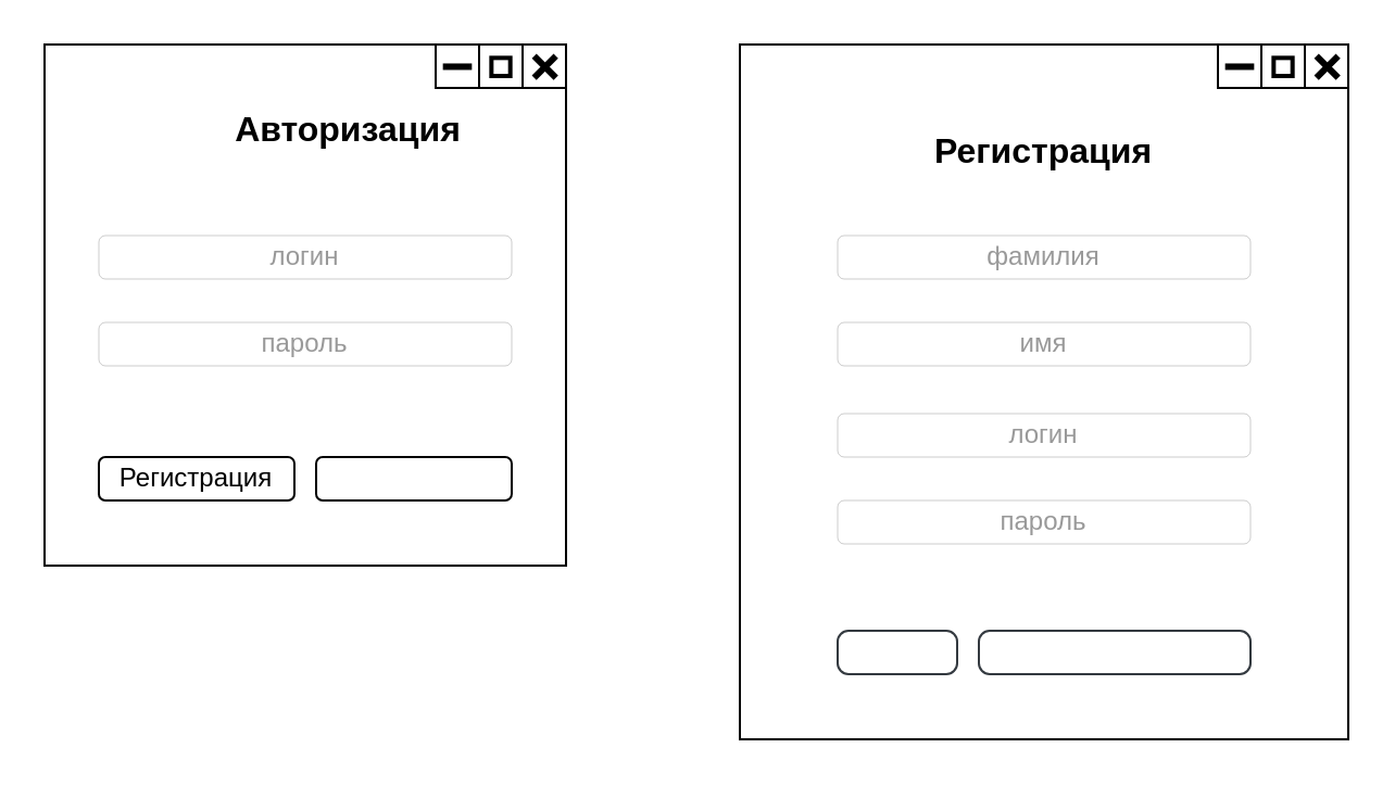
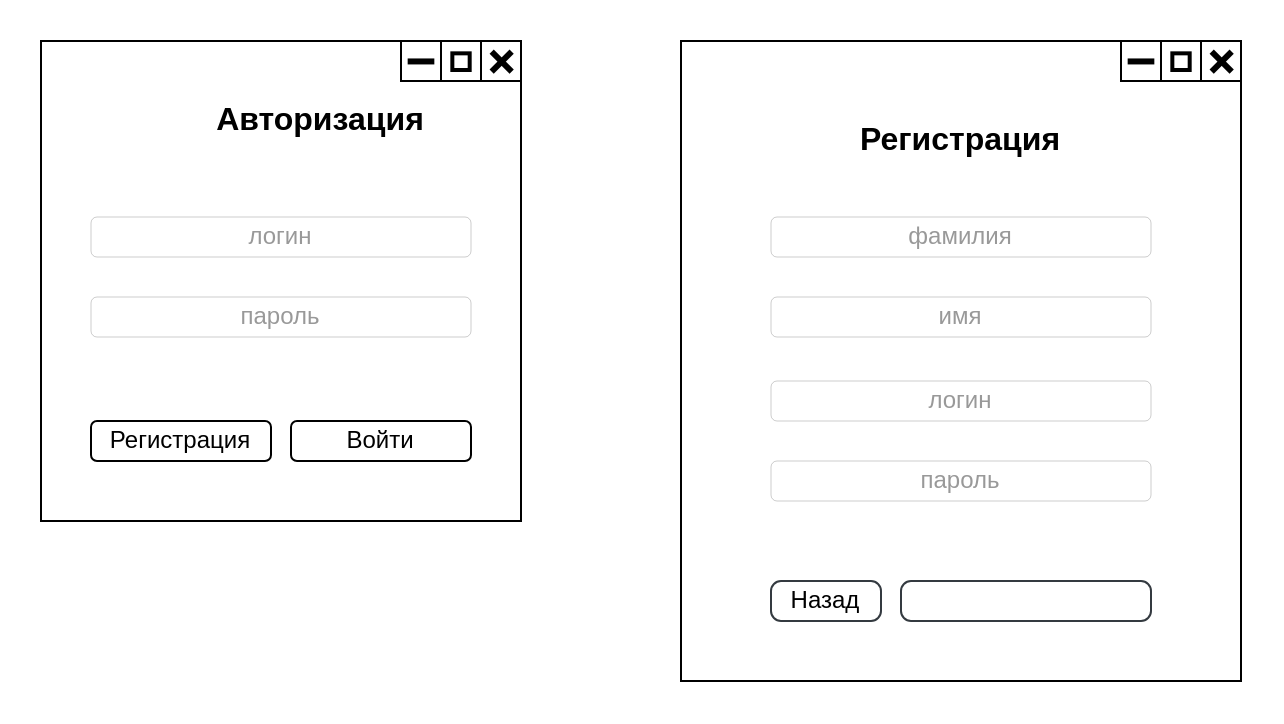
  <mxCell id="0" />
  <mxCell id="1" parent="0" />
  <mxCell id="2" value="" style="rounded=0;whiteSpace=wrap;html=1;" vertex="1" parent="1"><mxGeometry x="20" y="20" width="240" height="240" as="geometry" /></mxCell>
  <mxCell id="3" value="&lt;b&gt;&lt;font style=&quot;font-size: 16px;&quot;&gt;Авторизация&lt;/font&gt;&lt;/b&gt;" style="text;html=1;strokeColor=none;fillColor=none;align=center;verticalAlign=middle;whiteSpace=wrap;rounded=0;" vertex="1" parent="1"><mxGeometry x="100" y="49" width="120" height="20" as="geometry" /></mxCell>
  <mxCell id="4" value="&lt;font color=&quot;#999999&quot;&gt;логин&lt;/font&gt;" style="rounded=1;whiteSpace=wrap;html=1;strokeWidth=0;" vertex="1" parent="1"><mxGeometry x="45" y="108" width="190" height="20" as="geometry" /></mxCell>
  <mxCell id="5" value="&lt;font color=&quot;#999999&quot;&gt;пароль&lt;/font&gt;" style="rounded=1;whiteSpace=wrap;html=1;strokeWidth=0;" vertex="1" parent="1"><mxGeometry x="45" y="148" width="190" height="20" as="geometry" /></mxCell>
  <mxCell id="6" value="" style="group" vertex="1" connectable="0" parent="1"><mxGeometry x="200" y="20" width="60" height="20" as="geometry" /></mxCell>
  <mxCell id="7" value="" style="rounded=0;whiteSpace=wrap;html=1;" vertex="1" parent="6"><mxGeometry width="20.0" height="20" as="geometry" /></mxCell>
  <mxCell id="8" value="" style="rounded=0;whiteSpace=wrap;html=1;" vertex="1" parent="6"><mxGeometry x="20.0" width="20.0" height="20" as="geometry" /></mxCell>
  <mxCell id="9" value="" style="rounded=0;whiteSpace=wrap;html=1;" vertex="1" parent="6"><mxGeometry x="40.0" width="20.0" height="20" as="geometry" /></mxCell>
  <mxCell id="10" value="" style="group" vertex="1" connectable="0" parent="6"><mxGeometry x="45.333" y="5.333" width="10.0" height="10" as="geometry" /></mxCell>
  <mxCell id="11" value="" style="endArrow=none;html=1;rounded=0;strokeWidth=3;strokeColor=#000000;" edge="1" parent="10"><mxGeometry width="50" height="50" relative="1" as="geometry"><mxPoint y="10" as="sourcePoint" /><mxPoint x="10.0" as="targetPoint" /></mxGeometry></mxCell>
  <mxCell id="12" value="" style="endArrow=none;html=1;rounded=0;strokeWidth=3;strokeColor=#000000;" edge="1" parent="10"><mxGeometry width="50" height="50" relative="1" as="geometry"><mxPoint as="sourcePoint" /><mxPoint x="10.0" y="10" as="targetPoint" /></mxGeometry></mxCell>
  <mxCell id="13" value="" style="endArrow=none;html=1;rounded=0;strokeWidth=3;" edge="1" parent="6"><mxGeometry width="50" height="50" relative="1" as="geometry"><mxPoint x="3.333" y="10.22" as="sourcePoint" /><mxPoint x="16.667" y="10.22" as="targetPoint" /></mxGeometry></mxCell>
  <mxCell id="14" value="" style="rounded=0;whiteSpace=wrap;html=1;strokeWidth=2;" vertex="1" parent="6"><mxGeometry x="25.667" y="6.167" width="8.667" height="8.333" as="geometry" /></mxCell>
  <mxCell id="15" value="" style="rounded=0;whiteSpace=wrap;html=1;" vertex="1" parent="1"><mxGeometry x="340" y="20" width="280" height="320" as="geometry" /></mxCell>
  <mxCell id="16" value="" style="group" vertex="1" connectable="0" parent="1"><mxGeometry x="560" y="20" width="60" height="20" as="geometry" /></mxCell>
  <mxCell id="17" value="" style="rounded=0;whiteSpace=wrap;html=1;" vertex="1" parent="16"><mxGeometry width="20.0" height="20" as="geometry" /></mxCell>
  <mxCell id="18" value="" style="rounded=0;whiteSpace=wrap;html=1;" vertex="1" parent="16"><mxGeometry x="20.0" width="20.0" height="20" as="geometry" /></mxCell>
  <mxCell id="19" value="" style="rounded=0;whiteSpace=wrap;html=1;" vertex="1" parent="16"><mxGeometry x="40.0" width="20.0" height="20" as="geometry" /></mxCell>
  <mxCell id="20" value="" style="group" vertex="1" connectable="0" parent="16"><mxGeometry x="45.333" y="5.333" width="10.0" height="10" as="geometry" /></mxCell>
  <mxCell id="21" value="" style="endArrow=none;html=1;rounded=0;strokeWidth=3;strokeColor=#000000;" edge="1" parent="20"><mxGeometry width="50" height="50" relative="1" as="geometry"><mxPoint y="10" as="sourcePoint" /><mxPoint x="10.0" as="targetPoint" /></mxGeometry></mxCell>
  <mxCell id="22" value="" style="endArrow=none;html=1;rounded=0;strokeWidth=3;strokeColor=#000000;" edge="1" parent="20"><mxGeometry width="50" height="50" relative="1" as="geometry"><mxPoint as="sourcePoint" /><mxPoint x="10.0" y="10" as="targetPoint" /></mxGeometry></mxCell>
  <mxCell id="23" value="" style="endArrow=none;html=1;rounded=0;strokeWidth=3;" edge="1" parent="16"><mxGeometry width="50" height="50" relative="1" as="geometry"><mxPoint x="3.333" y="10.22" as="sourcePoint" /><mxPoint x="16.667" y="10.22" as="targetPoint" /></mxGeometry></mxCell>
  <mxCell id="24" value="" style="rounded=0;whiteSpace=wrap;html=1;strokeWidth=2;" vertex="1" parent="16"><mxGeometry x="25.667" y="6.167" width="8.667" height="8.333" as="geometry" /></mxCell>
  <mxCell id="25" value="&lt;b&gt;&lt;font style=&quot;font-size: 16px;&quot;&gt;Регистрация&lt;/font&gt;&lt;/b&gt;" style="text;html=1;strokeColor=none;fillColor=none;align=center;verticalAlign=middle;whiteSpace=wrap;rounded=0;" vertex="1" parent="1"><mxGeometry x="420" y="59" width="120" height="20" as="geometry" /></mxCell>
  <mxCell id="26" value="&lt;font color=&quot;#999999&quot;&gt;фамилия&lt;/font&gt;" style="rounded=1;whiteSpace=wrap;html=1;strokeWidth=0;dashed=1;" vertex="1" parent="1"><mxGeometry x="385" y="108" width="190" height="20" as="geometry" /></mxCell>
  <mxCell id="27" value="&lt;font color=&quot;#999999&quot;&gt;имя&lt;/font&gt;" style="rounded=1;whiteSpace=wrap;html=1;strokeWidth=0;dashed=1;" vertex="1" parent="1"><mxGeometry x="385" y="148" width="190" height="20" as="geometry" /></mxCell>
  <mxCell id="28" value="&lt;font color=&quot;#999999&quot;&gt;логин&lt;/font&gt;" style="rounded=1;whiteSpace=wrap;html=1;strokeWidth=0;" vertex="1" parent="1"><mxGeometry x="385" y="190" width="190" height="20" as="geometry" /></mxCell>
  <mxCell id="29" value="&lt;font color=&quot;#999999&quot;&gt;пароль&lt;/font&gt;" style="rounded=1;whiteSpace=wrap;html=1;strokeWidth=0;" vertex="1" parent="1"><mxGeometry x="385" y="230" width="190" height="20" as="geometry" /></mxCell>
  <mxCell id="30" value="" style="group" vertex="1" connectable="0" parent="1"><mxGeometry x="450" y="290" width="125" height="20" as="geometry" /></mxCell>
  <mxCell id="31" value="" style="html=1;shadow=0;dashed=0;shape=mxgraph.bootstrap.rrect;rSize=5;strokeColor=#343A40;strokeWidth=1;fillColor=none;fontColor=#343A40;whiteSpace=wrap;align=center;verticalAlign=middle;spacingLeft=0;fontStyle=0;fontSize=16;spacing=5;horizontal=1;labelPosition=center;verticalLabelPosition=middle;" vertex="1" parent="30"><mxGeometry width="125" height="20" as="geometry" /></mxCell>
  <mxCell id="32" value="" style="group" vertex="1" connectable="0" parent="1"><mxGeometry x="385" y="290" width="55" height="20" as="geometry" /></mxCell>
  <mxCell id="33" value="" style="html=1;shadow=0;dashed=0;shape=mxgraph.bootstrap.rrect;rSize=5;strokeColor=#343A40;strokeWidth=1;fillColor=none;fontColor=#343A40;whiteSpace=wrap;align=center;verticalAlign=middle;spacingLeft=0;fontStyle=0;fontSize=16;spacing=5;" vertex="1" parent="32"><mxGeometry width="55" height="20" as="geometry" /></mxCell>
+ <mxCell id="34" value="Назад" style="text;html=1;strokeColor=none;fillColor=none;align=center;verticalAlign=middle;whiteSpace=wrap;rounded=0;" vertex="1" parent="32"><mxGeometry width="55" height="20" as="geometry" /></mxCell>
  <mxCell id="35" value="" style="rounded=1;whiteSpace=wrap;html=1;" vertex="1" parent="1"><mxGeometry x="145" y="210" width="90" height="20" as="geometry" /></mxCell>
  <mxCell id="36" value="" style="rounded=1;whiteSpace=wrap;html=1;" vertex="1" parent="1"><mxGeometry x="45" y="210" width="90" height="20" as="geometry" /></mxCell>
+ <mxCell id="37" value="Войти" style="text;html=1;strokeColor=none;fillColor=none;align=center;verticalAlign=middle;whiteSpace=wrap;rounded=0;" vertex="1" parent="1"><mxGeometry x="150" y="210" width="80" height="20" as="geometry" /></mxCell>
  <mxCell id="38" value="Регистрация" style="text;html=1;strokeColor=none;fillColor=none;align=center;verticalAlign=middle;whiteSpace=wrap;rounded=0;" vertex="1" parent="1"><mxGeometry x="50" y="210" width="80" height="20" as="geometry" /></mxCell>
